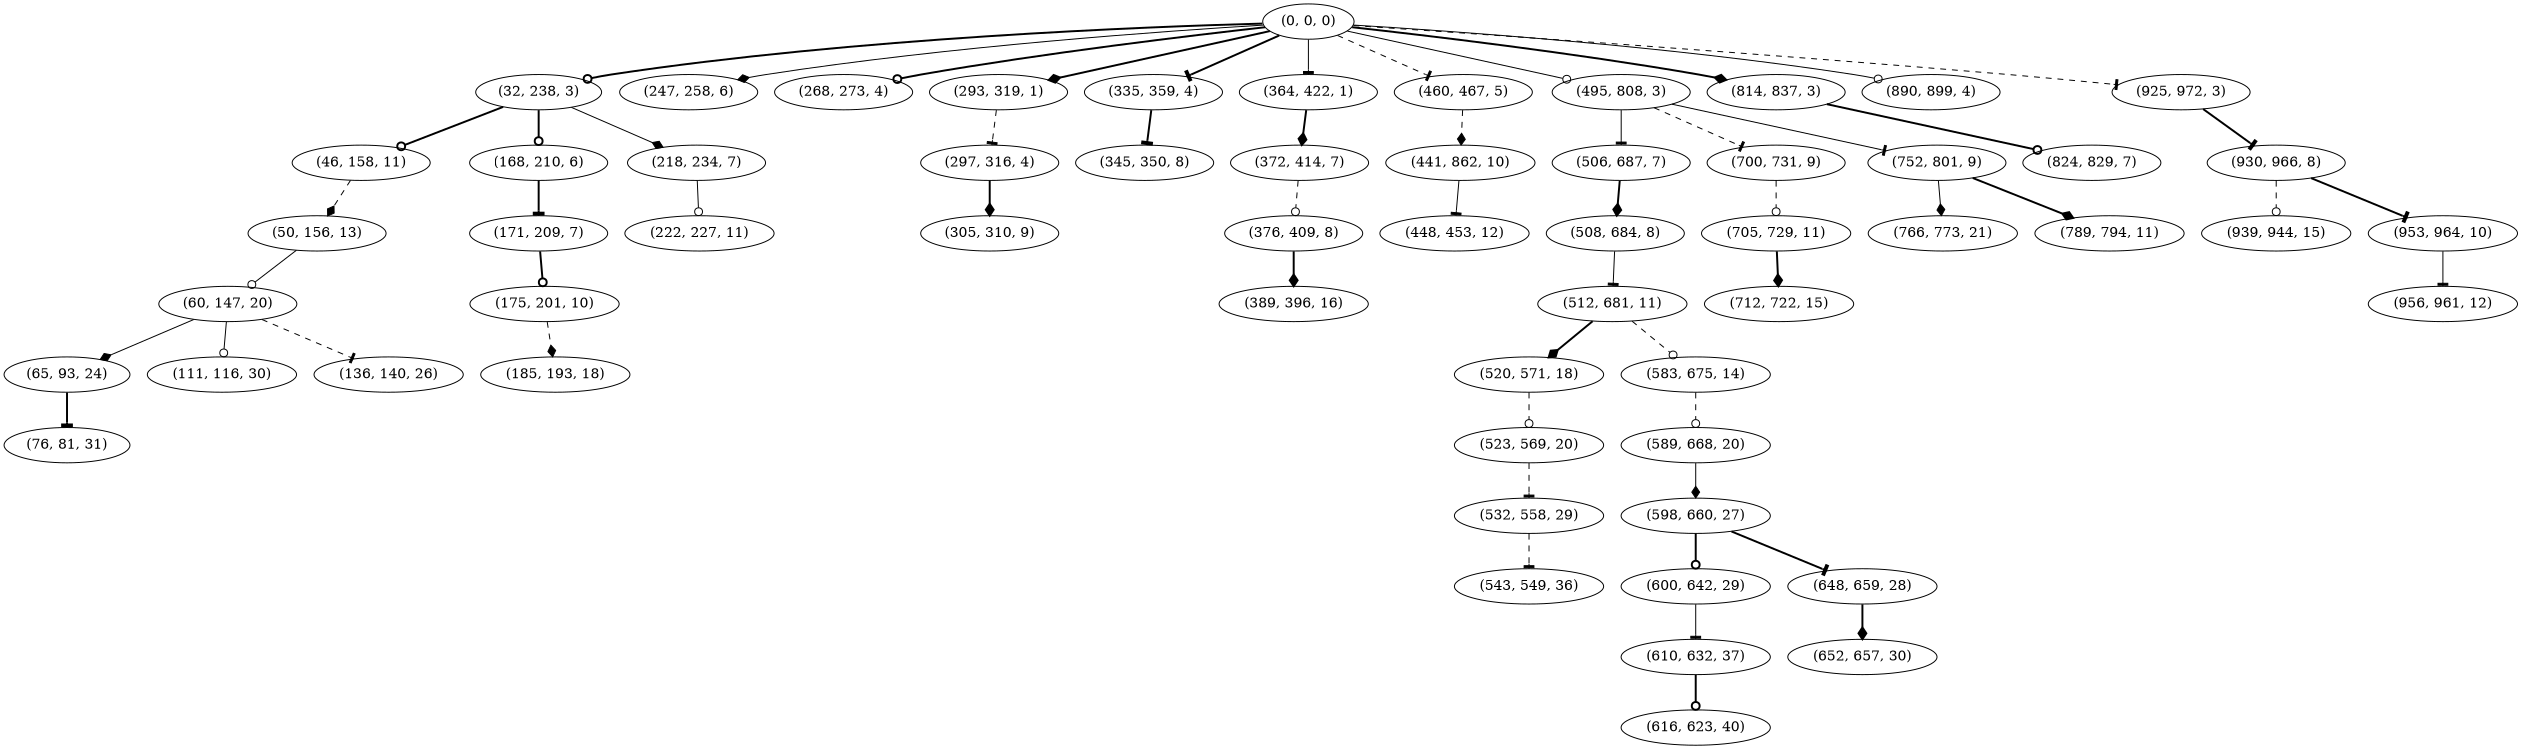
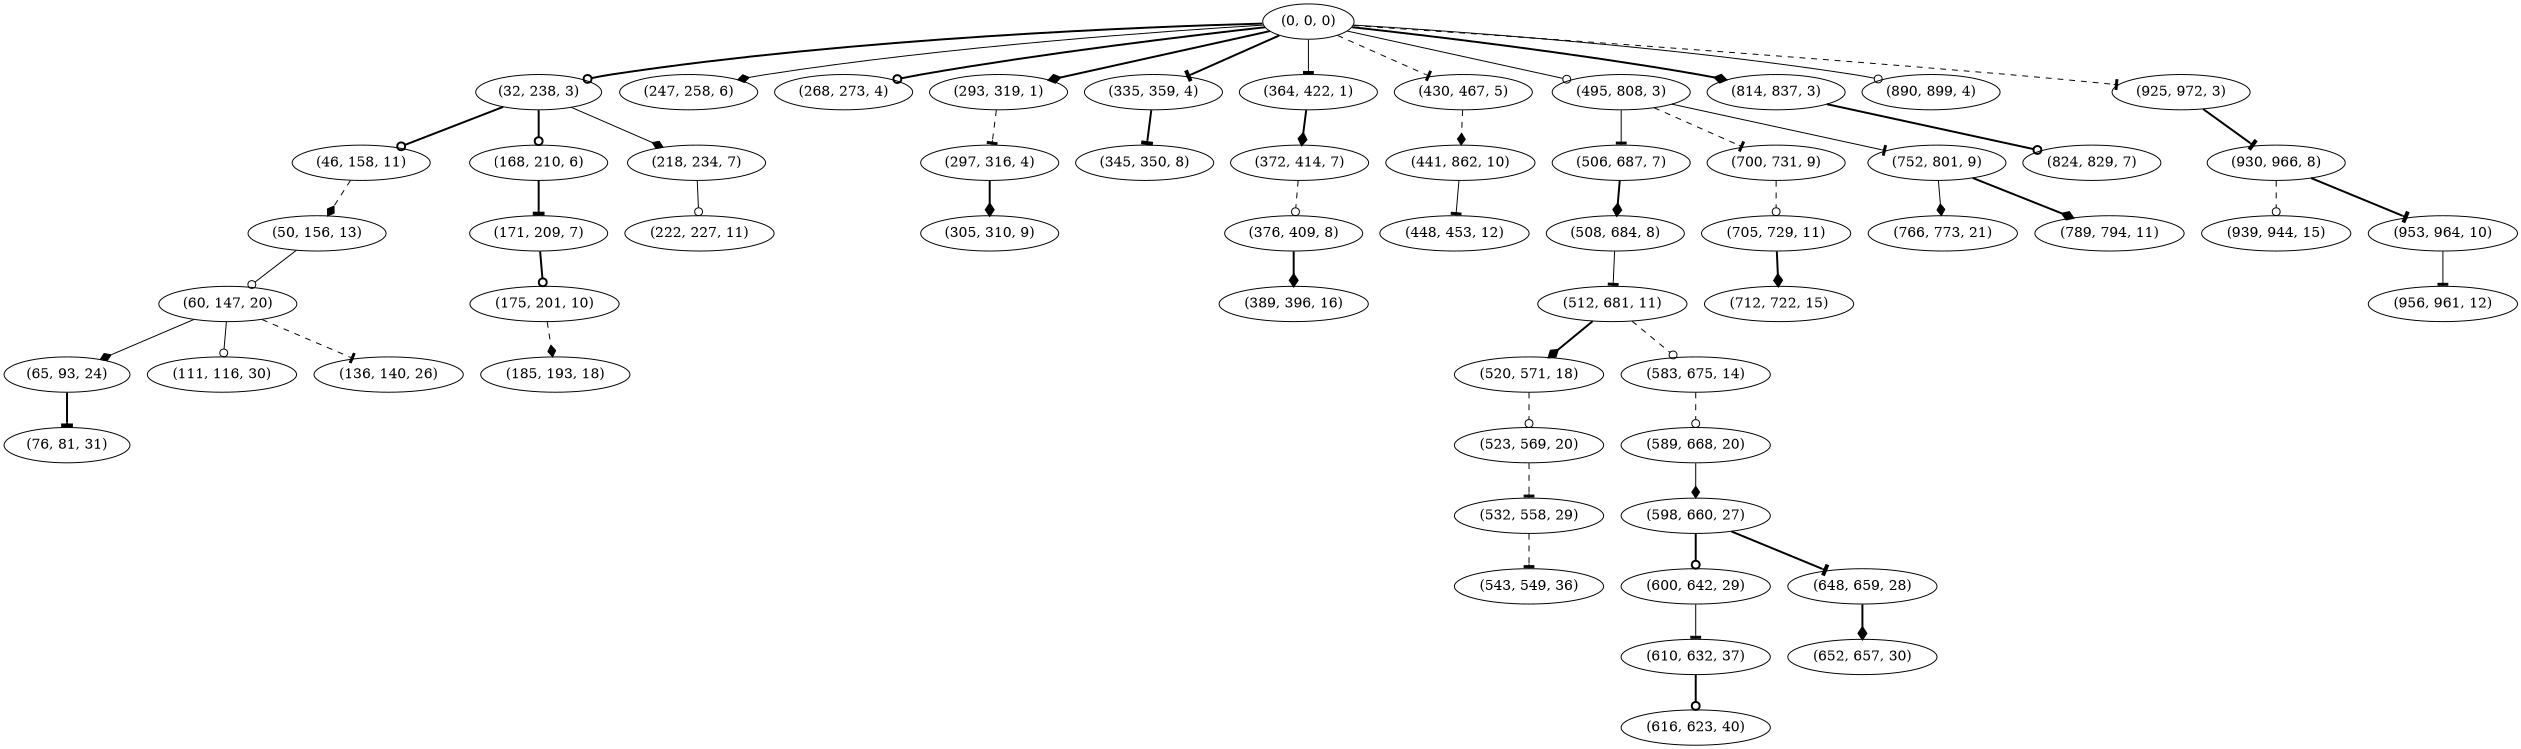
  digraph {
    edge [arrowhead=tee style=bold]
    "(0, 0, 0)"
    "(32, 238, 3)"
    "(247, 258, 6)"
    "(268, 273, 4)"
    "(293, 319, 1)"
    "(335, 359, 4)"
    "(364, 422, 1)"
-   "(430, 467, 5)" [label="(460, 467, 5)"]
+   "(430, 467, 5)"
    "(495, 808, 3)"
    "(814, 837, 3)"
    "(890, 899, 4)"
    "(925, 972, 3)"
    "(46, 158, 11)"
    "(168, 210, 6)"
    "(218, 234, 7)"
    "(297, 316, 4)"
    "(345, 350, 8)"
    "(372, 414, 7)"
    n19 [label="(441, 862, 10)"]
    "(506, 687, 7)"
    "(700, 731, 9)"
    "(752, 801, 9)"
    "(824, 829, 7)"
    "(930, 966, 8)"
    "(50, 156, 13)"
    "(171, 209, 7)"
    "(222, 227, 11)"
    "(60, 147, 20)"
    "(65, 93, 24)"
    "(111, 116, 30)"
    "(136, 140, 26)"
    "(76, 81, 31)"
    "(175, 201, 10)"
    "(185, 193, 18)"
    "(305, 310, 9)"
    "(376, 409, 8)"
    "(389, 396, 16)"
    "(448, 453, 12)"
    "(508, 684, 8)"
    "(705, 729, 11)"
    "(766, 773, 21)"
    "(789, 794, 11)"
    "(512, 681, 11)"
    "(520, 571, 18)"
    "(583, 675, 14)"
    "(523, 569, 20)"
    "(589, 668, 20)"
    "(532, 558, 29)"
    "(543, 549, 36)"
    "(598, 660, 27)"
    "(600, 642, 29)"
    "(648, 659, 28)"
    "(610, 632, 37)"
    "(652, 657, 30)"
    "(616, 623, 40)"
    "(712, 722, 15)"
    "(939, 944, 15)"
    "(953, 964, 10)"
    "(956, 961, 12)"
    "(0, 0, 0)" -> "(32, 238, 3)" [arrowhead=odot]
    "(0, 0, 0)" -> "(247, 258, 6)" [arrowhead=diamond style=solid]
    "(0, 0, 0)" -> "(268, 273, 4)" [arrowhead=odot]
    "(0, 0, 0)" -> "(293, 319, 1)" [arrowhead=diamond]
    "(0, 0, 0)" -> "(335, 359, 4)"
    "(0, 0, 0)" -> "(364, 422, 1)" [style=solid]
    "(0, 0, 0)" -> "(430, 467, 5)" [style=dashed]
    "(0, 0, 0)" -> "(495, 808, 3)" [arrowhead=odot style=solid]
    "(0, 0, 0)" -> "(814, 837, 3)" [arrowhead=diamond]
    "(0, 0, 0)" -> "(890, 899, 4)" [arrowhead=odot style=solid]
    "(0, 0, 0)" -> "(925, 972, 3)" [style=dashed]
    "(32, 238, 3)" -> "(46, 158, 11)" [arrowhead=odot]
    "(32, 238, 3)" -> "(168, 210, 6)" [arrowhead=odot]
    "(32, 238, 3)" -> "(218, 234, 7)" [arrowhead=diamond style=solid]
    "(293, 319, 1)" -> "(297, 316, 4)" [style=dashed]
    "(335, 359, 4)" -> "(345, 350, 8)"
    "(364, 422, 1)" -> "(372, 414, 7)" [arrowhead=diamond]
    "(430, 467, 5)" -> n19 [arrowhead=diamond style=dashed]
    "(495, 808, 3)" -> "(506, 687, 7)" [style=solid]
    "(495, 808, 3)" -> "(700, 731, 9)" [style=dashed]
    "(495, 808, 3)" -> "(752, 801, 9)" [style=solid]
    "(814, 837, 3)" -> "(824, 829, 7)" [arrowhead=odot]
    "(925, 972, 3)" -> "(930, 966, 8)"
    "(46, 158, 11)" -> "(50, 156, 13)" [arrowhead=diamond style=dashed]
    "(168, 210, 6)" -> "(171, 209, 7)"
    "(218, 234, 7)" -> "(222, 227, 11)" [arrowhead=odot style=solid]
    "(297, 316, 4)" -> "(305, 310, 9)" [arrowhead=diamond]
    "(372, 414, 7)" -> "(376, 409, 8)" [arrowhead=odot style=dashed]
    n19 -> "(448, 453, 12)" [style=solid]
    "(506, 687, 7)" -> "(508, 684, 8)" [arrowhead=diamond]
    "(700, 731, 9)" -> "(705, 729, 11)" [arrowhead=odot style=dashed]
    "(752, 801, 9)" -> "(766, 773, 21)" [arrowhead=diamond style=solid]
    "(752, 801, 9)" -> "(789, 794, 11)" [arrowhead=diamond]
    "(930, 966, 8)" -> "(939, 944, 15)" [arrowhead=odot style=dashed]
    "(930, 966, 8)" -> "(953, 964, 10)"
    "(50, 156, 13)" -> "(60, 147, 20)" [arrowhead=odot style=solid]
    "(171, 209, 7)" -> "(175, 201, 10)" [arrowhead=odot]
    "(60, 147, 20)" -> "(65, 93, 24)" [arrowhead=diamond style=solid]
    "(60, 147, 20)" -> "(111, 116, 30)" [arrowhead=odot style=solid]
    "(60, 147, 20)" -> "(136, 140, 26)" [style=dashed]
    "(65, 93, 24)" -> "(76, 81, 31)"
    "(175, 201, 10)" -> "(185, 193, 18)" [arrowhead=diamond style=dashed]
    "(376, 409, 8)" -> "(389, 396, 16)" [arrowhead=diamond]
    "(508, 684, 8)" -> "(512, 681, 11)" [style=solid]
    "(705, 729, 11)" -> "(712, 722, 15)" [arrowhead=diamond]
    "(512, 681, 11)" -> "(520, 571, 18)" [arrowhead=diamond]
    "(512, 681, 11)" -> "(583, 675, 14)" [arrowhead=odot style=dashed]
    "(520, 571, 18)" -> "(523, 569, 20)" [arrowhead=odot style=dashed]
    "(583, 675, 14)" -> "(589, 668, 20)" [arrowhead=odot style=dashed]
    "(523, 569, 20)" -> "(532, 558, 29)" [style=dashed]
    "(589, 668, 20)" -> "(598, 660, 27)" [arrowhead=diamond style=solid]
    "(532, 558, 29)" -> "(543, 549, 36)" [style=dashed]
    "(598, 660, 27)" -> "(600, 642, 29)" [arrowhead=odot]
    "(598, 660, 27)" -> "(648, 659, 28)"
    "(600, 642, 29)" -> "(610, 632, 37)" [style=solid]
    "(648, 659, 28)" -> "(652, 657, 30)" [arrowhead=diamond]
    "(610, 632, 37)" -> "(616, 623, 40)" [arrowhead=odot]
    "(953, 964, 10)" -> "(956, 961, 12)" [style=solid]
  }
